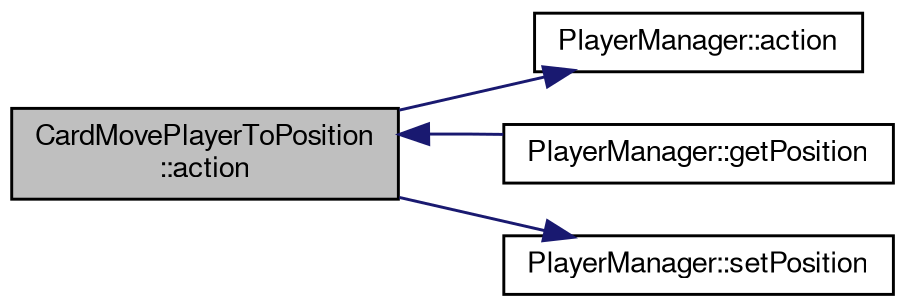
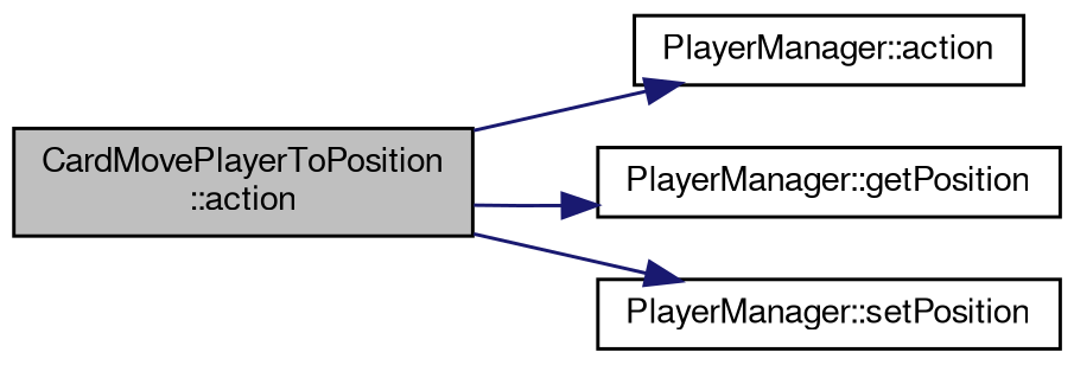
  digraph {
    rankdir=LR
    node [color=black fillcolor=white fontname=FreeSans fontsize=10 shape=record style=filled]
    edge [color=midnightblue fontname=FreeSans fontsize=10 labelfontname=FreeSans labelfontsize=10 style=solid]
    n1 [fillcolor=grey75 fontcolor=black height=0.2 label="CardMovePlayerToPosition\l::action" width=0.4]
    n2 [height=0.2 label="PlayerManager::action" width=0.4]
    n3 [height=0.2 label="PlayerManager::getPosition" width=0.4]
    n4 [height=0.2 label="PlayerManager::setPosition" width=0.4]
    n1 -> n2
-   n3 -> n1
+   n1 -> n3
    n1 -> n4
  }
